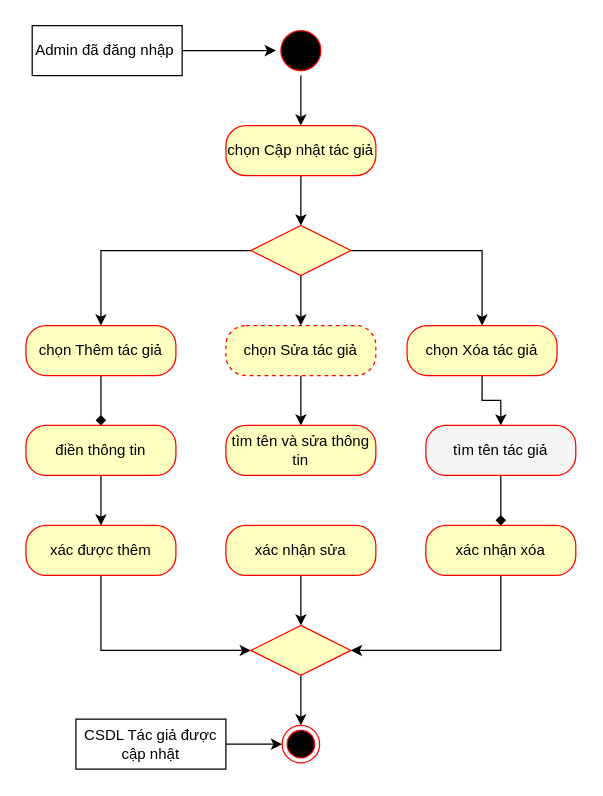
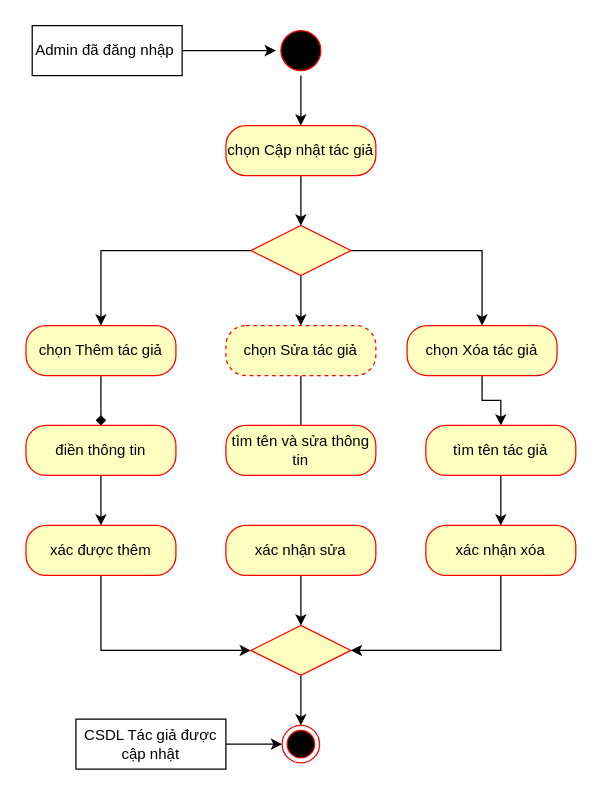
  <mxCell id="0" />
  <mxCell id="1" parent="0" />
  <mxCell id="2" value="" style="edgeStyle=orthogonalEdgeStyle;rounded=0;orthogonalLoop=1;jettySize=auto;html=1;" edge="1" parent="1" source="3" target="5"><mxGeometry relative="1" as="geometry" /></mxCell>
  <mxCell id="3" value="" style="ellipse;html=1;shape=startState;fillColor=#000000;strokeColor=#ff0000;" vertex="1" parent="1"><mxGeometry x="220" y="20" width="40" height="40" as="geometry" /></mxCell>
  <mxCell id="4" value="" style="edgeStyle=orthogonalEdgeStyle;rounded=0;orthogonalLoop=1;jettySize=auto;html=1;" edge="1" parent="1" source="5" target="11"><mxGeometry relative="1" as="geometry" /></mxCell>
  <mxCell id="5" value="chọn Cập nhật tác giả" style="rounded=1;whiteSpace=wrap;html=1;arcSize=40;fontColor=#000000;fillColor=#ffffc0;strokeColor=#ff0000;" vertex="1" parent="1"><mxGeometry x="180" y="100" width="120" height="40" as="geometry" /></mxCell>
  <mxCell id="6" value="" style="edgeStyle=orthogonalEdgeStyle;rounded=0;orthogonalLoop=1;jettySize=auto;html=1;" edge="1" parent="1" source="7" target="3"><mxGeometry relative="1" as="geometry" /></mxCell>
  <mxCell id="7" value="Admin đã đăng nhập&amp;nbsp;" style="html=1;whiteSpace=wrap;" vertex="1" parent="1"><mxGeometry x="25" y="20" width="120" height="40" as="geometry" /></mxCell>
  <mxCell id="8" style="edgeStyle=orthogonalEdgeStyle;rounded=0;orthogonalLoop=1;jettySize=auto;html=1;exitX=0;exitY=0.5;exitDx=0;exitDy=0;entryX=0.5;entryY=0;entryDx=0;entryDy=0;" edge="1" parent="1" source="11" target="13"><mxGeometry relative="1" as="geometry" /></mxCell>
  <mxCell id="9" value="" style="edgeStyle=orthogonalEdgeStyle;rounded=0;orthogonalLoop=1;jettySize=auto;html=1;" edge="1" parent="1" source="11" target="15"><mxGeometry relative="1" as="geometry" /></mxCell>
  <mxCell id="10" style="edgeStyle=orthogonalEdgeStyle;rounded=0;orthogonalLoop=1;jettySize=auto;html=1;exitX=1;exitY=0.5;exitDx=0;exitDy=0;" edge="1" parent="1" source="11" target="17"><mxGeometry relative="1" as="geometry" /></mxCell>
  <mxCell id="11" value="" style="rhombus;whiteSpace=wrap;html=1;fillColor=#ffffc0;strokeColor=#ff0000;fontColor=#000000;rounded=1;arcSize=0;" vertex="1" parent="1"><mxGeometry x="200" y="180" width="80" height="40" as="geometry" /></mxCell>
  <mxCell id="12" value="" style="edgeStyle=orthogonalEdgeStyle;rounded=0;orthogonalLoop=1;jettySize=auto;html=1;endArrow=diamond;" edge="1" parent="1" source="13" target="19"><mxGeometry relative="1" as="geometry" /></mxCell>
  <mxCell id="13" value="chọn Thêm tác giả" style="rounded=1;whiteSpace=wrap;html=1;arcSize=40;fontColor=#000000;fillColor=#ffffc0;strokeColor=#ff0000;" vertex="1" parent="1"><mxGeometry x="20" y="260" width="120" height="40" as="geometry" /></mxCell>
- <mxCell id="14" value="" style="edgeStyle=orthogonalEdgeStyle;rounded=0;orthogonalLoop=1;jettySize=auto;html=1;" edge="1" parent="1" source="15" target="20"><mxGeometry relative="1" as="geometry" /></mxCell>
+ <mxCell id="14" value="" style="edgeStyle=orthogonalEdgeStyle;rounded=0;orthogonalLoop=1;jettySize=auto;html=1;endArrow=none;" edge="1" parent="1" source="15" target="20"><mxGeometry relative="1" as="geometry" /></mxCell>
  <mxCell id="15" value="chọn Sửa tác giả" style="rounded=1;whiteSpace=wrap;html=1;arcSize=40;fontColor=#000000;fillColor=#ffffc0;strokeColor=#ff0000;dashed=1;" vertex="1" parent="1"><mxGeometry x="180" y="260" width="120" height="40" as="geometry" /></mxCell>
  <mxCell id="16" value="" style="edgeStyle=orthogonalEdgeStyle;rounded=0;orthogonalLoop=1;jettySize=auto;html=1;" edge="1" parent="1" source="17" target="22"><mxGeometry relative="1" as="geometry" /></mxCell>
  <mxCell id="17" value="chọn Xóa tác giả" style="rounded=1;whiteSpace=wrap;html=1;arcSize=40;fontColor=#000000;fillColor=#ffffc0;strokeColor=#ff0000;" vertex="1" parent="1"><mxGeometry x="325" y="260" width="120" height="40" as="geometry" /></mxCell>
  <mxCell id="18" value="" style="edgeStyle=orthogonalEdgeStyle;rounded=0;orthogonalLoop=1;jettySize=auto;html=1;" edge="1" parent="1" source="19" target="24"><mxGeometry relative="1" as="geometry" /></mxCell>
  <mxCell id="19" value="điền thông tin" style="rounded=1;whiteSpace=wrap;html=1;arcSize=40;fontColor=#000000;fillColor=#ffffc0;strokeColor=#ff0000;" vertex="1" parent="1"><mxGeometry x="20" y="340" width="120" height="40" as="geometry" /></mxCell>
  <mxCell id="20" value="tìm tên và sửa thông tin" style="rounded=1;whiteSpace=wrap;html=1;arcSize=40;fontColor=#000000;fillColor=#ffffc0;strokeColor=#ff0000;" vertex="1" parent="1"><mxGeometry x="180" y="340" width="120" height="40" as="geometry" /></mxCell>
- <mxCell id="21" value="" style="edgeStyle=orthogonalEdgeStyle;rounded=0;orthogonalLoop=1;jettySize=auto;html=1;endArrow=diamond;" edge="1" parent="1" source="22" target="28"><mxGeometry relative="1" as="geometry" /></mxCell>
- <mxCell id="22" value="tìm tên tác giả" style="rounded=1;whiteSpace=wrap;html=1;arcSize=40;fontColor=#000000;fillColor=#f5f5f5;strokeColor=#ff0000;" vertex="1" parent="1"><mxGeometry x="340" y="340" width="120" height="40" as="geometry" /></mxCell>
+ <mxCell id="21" value="" style="edgeStyle=orthogonalEdgeStyle;rounded=0;orthogonalLoop=1;jettySize=auto;html=1;" edge="1" parent="1" source="22" target="28"><mxGeometry relative="1" as="geometry" /></mxCell>
+ <mxCell id="22" value="tìm tên tác giả" style="rounded=1;whiteSpace=wrap;html=1;arcSize=40;fontColor=#000000;fillColor=#ffffc0;strokeColor=#ff0000;" vertex="1" parent="1"><mxGeometry x="340" y="340" width="120" height="40" as="geometry" /></mxCell>
  <mxCell id="23" style="edgeStyle=orthogonalEdgeStyle;rounded=0;orthogonalLoop=1;jettySize=auto;html=1;exitX=0.5;exitY=1;exitDx=0;exitDy=0;entryX=0;entryY=0.5;entryDx=0;entryDy=0;" edge="1" parent="1" source="24" target="30"><mxGeometry relative="1" as="geometry" /></mxCell>
  <mxCell id="24" value="xác được thêm" style="rounded=1;whiteSpace=wrap;html=1;arcSize=40;fontColor=#000000;fillColor=#ffffc0;strokeColor=#ff0000;" vertex="1" parent="1"><mxGeometry x="20" y="420" width="120" height="40" as="geometry" /></mxCell>
  <mxCell id="25" style="edgeStyle=orthogonalEdgeStyle;rounded=0;orthogonalLoop=1;jettySize=auto;html=1;exitX=0.5;exitY=1;exitDx=0;exitDy=0;entryX=0.5;entryY=0;entryDx=0;entryDy=0;" edge="1" parent="1" source="26" target="30"><mxGeometry relative="1" as="geometry" /></mxCell>
  <mxCell id="26" value="xác nhận sửa" style="rounded=1;whiteSpace=wrap;html=1;arcSize=40;fontColor=#000000;fillColor=#ffffc0;strokeColor=#ff0000;" vertex="1" parent="1"><mxGeometry x="180" y="420" width="120" height="40" as="geometry" /></mxCell>
  <mxCell id="27" style="edgeStyle=orthogonalEdgeStyle;rounded=0;orthogonalLoop=1;jettySize=auto;html=1;exitX=0.5;exitY=1;exitDx=0;exitDy=0;entryX=1;entryY=0.5;entryDx=0;entryDy=0;" edge="1" parent="1" source="28" target="30"><mxGeometry relative="1" as="geometry" /></mxCell>
  <mxCell id="28" value="xác nhận xóa" style="rounded=1;whiteSpace=wrap;html=1;arcSize=40;fontColor=#000000;fillColor=#ffffc0;strokeColor=#ff0000;" vertex="1" parent="1"><mxGeometry x="340" y="420" width="120" height="40" as="geometry" /></mxCell>
  <mxCell id="29" style="edgeStyle=orthogonalEdgeStyle;rounded=0;orthogonalLoop=1;jettySize=auto;html=1;exitX=0.5;exitY=1;exitDx=0;exitDy=0;entryX=0.5;entryY=0;entryDx=0;entryDy=0;" edge="1" parent="1" source="30" target="31"><mxGeometry relative="1" as="geometry" /></mxCell>
  <mxCell id="30" value="" style="rhombus;whiteSpace=wrap;html=1;fontColor=#000000;fillColor=#ffffc0;strokeColor=#ff0000;" vertex="1" parent="1"><mxGeometry x="200" y="500" width="80" height="40" as="geometry" /></mxCell>
  <mxCell id="31" value="" style="ellipse;html=1;shape=endState;fillColor=#000000;strokeColor=#ff0000;" vertex="1" parent="1"><mxGeometry x="225" y="580" width="30" height="30" as="geometry" /></mxCell>
  <mxCell id="32" value="" style="edgeStyle=orthogonalEdgeStyle;rounded=0;orthogonalLoop=1;jettySize=auto;html=1;" edge="1" parent="1" source="33" target="31"><mxGeometry relative="1" as="geometry" /></mxCell>
  <mxCell id="33" value="CSDL Tác giả được cập nhật" style="html=1;whiteSpace=wrap;" vertex="1" parent="1"><mxGeometry x="60" y="575" width="120" height="40" as="geometry" /></mxCell>
